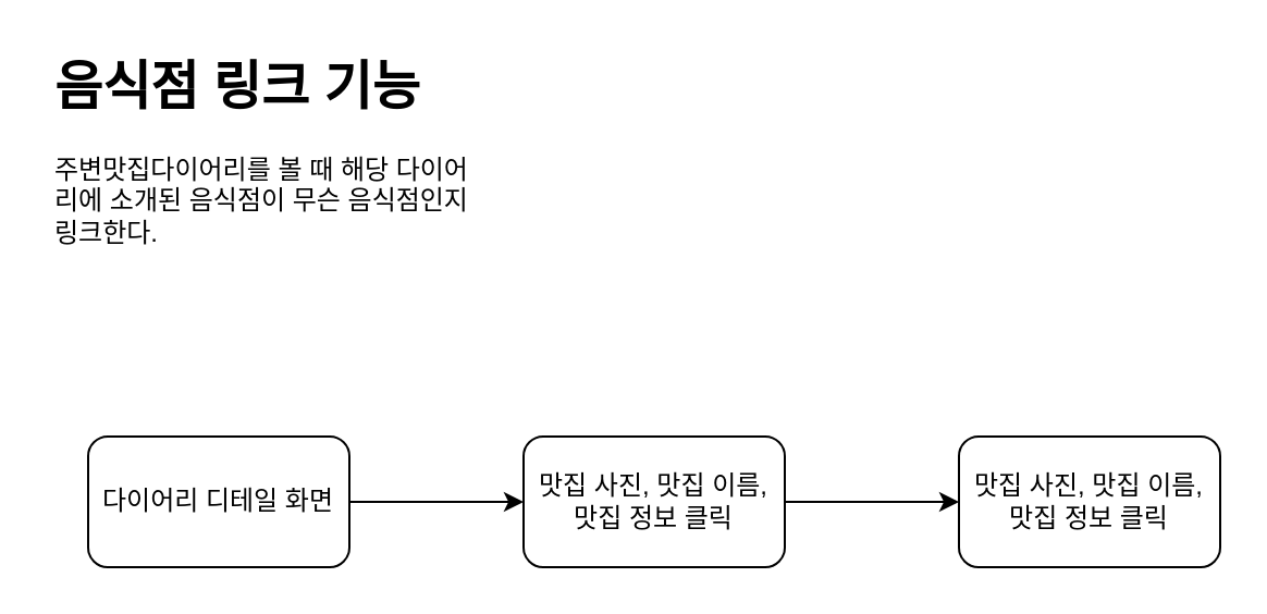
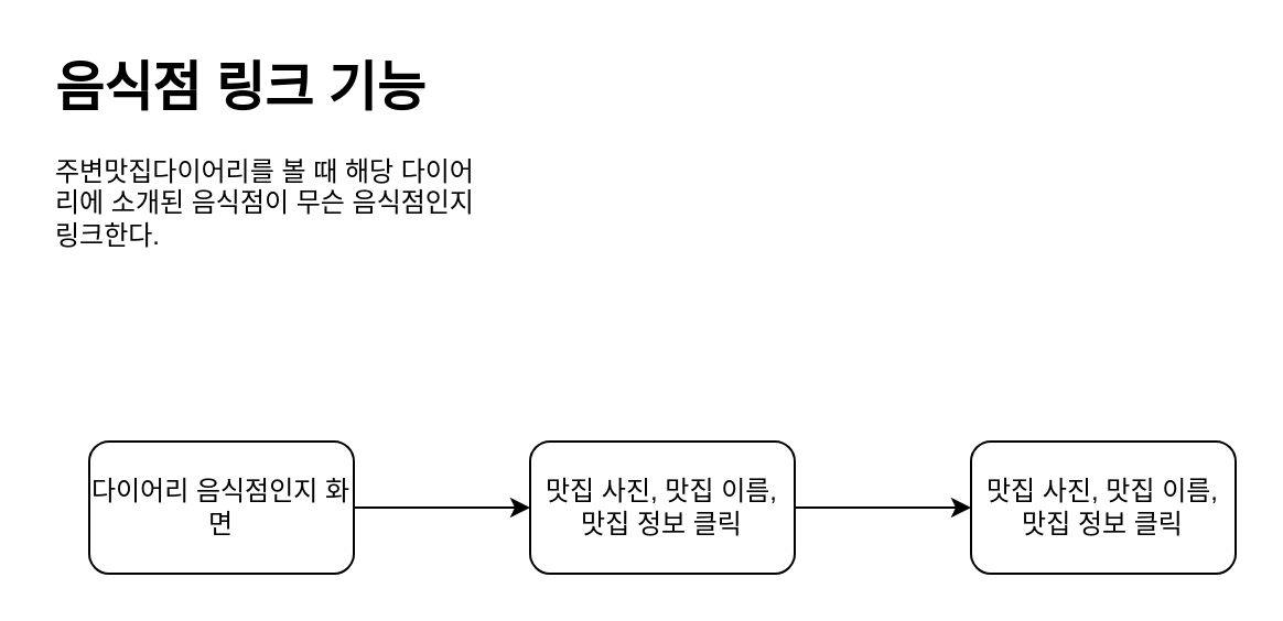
  <mxCell id="0" />
  <mxCell id="1" parent="0" />
  <mxCell id="2" value="&lt;h1&gt;음식점 링크 기능&lt;/h1&gt;&lt;p&gt;주변맛집다이어리를 볼 때 해당 다이어리에 소개된 음식점이 무슨 음식점인지 링크한다.&lt;/p&gt;" style="text;html=1;strokeColor=none;fillColor=none;spacing=5;spacingTop=-20;whiteSpace=wrap;overflow=hidden;rounded=0;" vertex="1" parent="1"><mxGeometry x="20" y="20" width="200" height="120" as="geometry" /></mxCell>
  <mxCell id="3" value="" style="edgeStyle=orthogonalEdgeStyle;rounded=0;orthogonalLoop=1;jettySize=auto;html=1;" edge="1" parent="1" source="4" target="6"><mxGeometry relative="1" as="geometry" /></mxCell>
- <mxCell id="4" value="다이어리 디테일 화면" style="rounded=1;whiteSpace=wrap;html=1;" vertex="1" parent="1"><mxGeometry x="40" y="200" width="120" height="60" as="geometry" /></mxCell>
+ <mxCell id="4" value="다이어리 음식점인지 화면" style="rounded=1;whiteSpace=wrap;html=1;" vertex="1" parent="1"><mxGeometry x="40" y="200" width="120" height="60" as="geometry" /></mxCell>
  <mxCell id="5" value="" style="edgeStyle=orthogonalEdgeStyle;rounded=0;orthogonalLoop=1;jettySize=auto;html=1;" edge="1" parent="1" source="6" target="7"><mxGeometry relative="1" as="geometry" /></mxCell>
  <mxCell id="6" value="맛집 사진, 맛집 이름, 맛집 정보 클릭" style="rounded=1;whiteSpace=wrap;html=1;" vertex="1" parent="1"><mxGeometry x="240" y="200" width="120" height="60" as="geometry" /></mxCell>
  <mxCell id="7" value="맛집 사진, 맛집 이름, 맛집 정보 클릭" style="rounded=1;whiteSpace=wrap;html=1;" vertex="1" parent="1"><mxGeometry x="440" y="200" width="120" height="60" as="geometry" /></mxCell>
